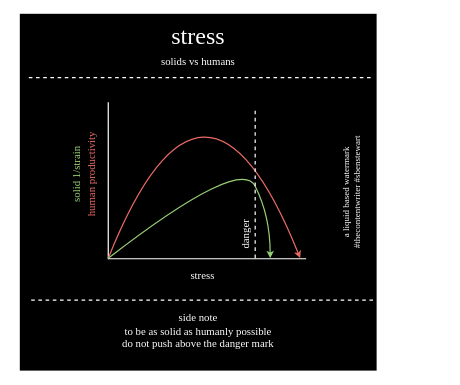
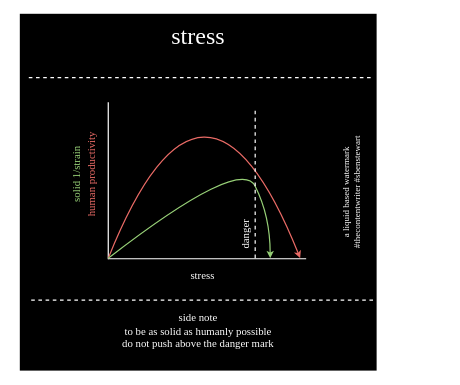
  <mxCell id="0" />
  <mxCell id="1" parent="0" />
  <mxCell id="2" value="" style="whiteSpace=wrap;html=1;aspect=fixed;strokeWidth=5;fontFamily=xkcd;fillColor=#000000;strokeColor=#FFFFFF;" parent="1" vertex="1"><mxGeometry x="30" y="20" width="600" height="600" as="geometry" /></mxCell>
  <mxCell id="3" value="&lt;font&gt;&lt;span style=&quot;font-size: 40px&quot;&gt;&lt;font color=&quot;#ffffff&quot;&gt;stress&lt;/font&gt;&lt;/span&gt;&lt;br&gt;&lt;/font&gt;" style="text;html=1;strokeColor=none;fillColor=none;align=center;verticalAlign=middle;whiteSpace=wrap;rounded=0;fontFamily=xkcd;" parent="1" vertex="1"><mxGeometry x="45" y="48" width="570" height="22" as="geometry" /></mxCell>
- <mxCell id="4" value="&lt;font&gt;&lt;span style=&quot;font-size: 18px&quot;&gt;&lt;font color=&quot;#ffffff&quot;&gt;solids vs humans&lt;/font&gt;&lt;/span&gt;&lt;br&gt;&lt;/font&gt;" style="text;html=1;strokeColor=none;fillColor=none;align=center;verticalAlign=middle;whiteSpace=wrap;rounded=0;fontFamily=xkcd;" parent="1" vertex="1"><mxGeometry x="30" y="92" width="600" height="20" as="geometry" /></mxCell>
  <mxCell id="5" value="" style="endArrow=none;dashed=1;html=1;strokeWidth=2;strokeColor=#FFFFFF;" parent="1" edge="1"><mxGeometry width="50" height="50" relative="1" as="geometry"><mxPoint x="617.5" y="129" as="sourcePoint" /><mxPoint x="42.5" y="129" as="targetPoint" /></mxGeometry></mxCell>
  <mxCell id="6" value="" style="endArrow=none;dashed=1;html=1;strokeWidth=2;strokeColor=#FFFFFF;" parent="1" edge="1"><mxGeometry width="50" height="50" relative="1" as="geometry"><mxPoint x="621.5" y="500" as="sourcePoint" /><mxPoint x="46.5" y="500" as="targetPoint" /></mxGeometry></mxCell>
  <mxCell id="7" value="&lt;font style=&quot;font-size: 18px&quot;&gt;&lt;font color=&quot;#ffffff&quot; style=&quot;font-size: 18px&quot;&gt;&lt;span&gt;side note&lt;br&gt;to be as solid as humanly possible&lt;br&gt;do not push above the danger mark&lt;/span&gt;&lt;/font&gt;&lt;br&gt;&lt;/font&gt;" style="text;html=1;strokeColor=none;fillColor=none;align=center;verticalAlign=middle;whiteSpace=wrap;rounded=0;fontFamily=xkcd;" parent="1" vertex="1"><mxGeometry x="30" y="512" width="600" height="80" as="geometry" /></mxCell>
  <mxCell id="8" style="edgeStyle=orthogonalEdgeStyle;rounded=0;orthogonalLoop=1;jettySize=auto;html=1;exitX=0.5;exitY=1;exitDx=0;exitDy=0;strokeWidth=2;" parent="1" edge="1"><mxGeometry relative="1" as="geometry"><mxPoint x="481" y="381" as="sourcePoint" /><mxPoint x="481" y="381" as="targetPoint" /></mxGeometry></mxCell>
  <mxCell id="9" value="&lt;font style=&quot;font-size: 15px&quot;&gt;&lt;font color=&quot;#ffffff&quot;&gt;a liquid based watermark&lt;br&gt;#thecontentwriter #sbenstewart&lt;/font&gt;&lt;br&gt;&lt;/font&gt;" style="text;html=1;strokeColor=none;fillColor=none;align=center;verticalAlign=middle;whiteSpace=wrap;rounded=0;rotation=-90;fontFamily=xkcd;" parent="1" vertex="1"><mxGeometry x="425" y="310" width="320" height="20" as="geometry" /></mxCell>
  <mxCell id="10" value="" style="endArrow=none;html=1;strokeWidth=2;strokeColor=#FFFFFF;fontColor=#FFFFFF;endFill=0;" edge="1" parent="1"><mxGeometry width="50" height="50" relative="1" as="geometry"><mxPoint x="180" y="431.6" as="sourcePoint" /><mxPoint x="180" y="170" as="targetPoint" /></mxGeometry></mxCell>
  <mxCell id="11" value="" style="endArrow=none;html=1;strokeWidth=2;strokeColor=#FFFFFF;fontColor=#FFFFFF;endFill=0;" edge="1" parent="1"><mxGeometry width="50" height="50" relative="1" as="geometry"><mxPoint x="180" y="431" as="sourcePoint" /><mxPoint x="510" y="431" as="targetPoint" /></mxGeometry></mxCell>
  <mxCell id="12" value="&lt;font style=&quot;font-size: 18px&quot;&gt;stress&lt;br&gt;&lt;/font&gt;" style="text;html=1;fillColor=none;align=center;verticalAlign=middle;whiteSpace=wrap;rounded=0;fontFamily=xkcd;fontColor=#FFFFFF;" vertex="1" parent="1"><mxGeometry x="250" y="440" width="175" height="40" as="geometry" /></mxCell>
  <mxCell id="13" value="&lt;font style=&quot;font-size: 18px&quot;&gt;&lt;font color=&quot;#97d077&quot;&gt;solid 1/strain&lt;/font&gt;&lt;br&gt;&lt;/font&gt;" style="text;html=1;fillColor=none;align=center;verticalAlign=middle;whiteSpace=wrap;rounded=0;fontFamily=xkcd;rotation=-90;fontColor=#FFFFFF;" vertex="1" parent="1"><mxGeometry x="40" y="270" width="175" height="40" as="geometry" /></mxCell>
  <mxCell id="14" value="&lt;font style=&quot;font-size: 18px&quot;&gt;&lt;font color=&quot;#ea6b66&quot;&gt;human productivity&lt;/font&gt;&lt;br&gt;&lt;/font&gt;" style="text;html=1;fillColor=none;align=center;verticalAlign=middle;whiteSpace=wrap;rounded=0;fontFamily=xkcd;rotation=-90;fontColor=#FFFFFF;" vertex="1" parent="1"><mxGeometry x="20" y="270" width="265" height="40" as="geometry" /></mxCell>
  <mxCell id="15" value="" style="curved=1;endArrow=classic;html=1;strokeWidth=2;endFill=1;strokeColor=#EA6B66;" edge="1" parent="1"><mxGeometry width="50" height="50" relative="1" as="geometry"><mxPoint x="180" y="430" as="sourcePoint" /><mxPoint x="500" y="430" as="targetPoint" /><Array as="points"><mxPoint x="340" y="30" /></Array></mxGeometry></mxCell>
  <mxCell id="16" value="" style="curved=1;endArrow=classic;html=1;strokeWidth=2;fontColor=#FFFFFF;strokeColor=#97D077;" edge="1" parent="1"><mxGeometry width="50" height="50" relative="1" as="geometry"><mxPoint x="180" y="430" as="sourcePoint" /><mxPoint x="450" y="430" as="targetPoint" /><Array as="points"><mxPoint x="400" y="260" /><mxPoint x="450" y="360" /></Array></mxGeometry></mxCell>
  <mxCell id="17" value="" style="endArrow=none;dashed=1;html=1;strokeWidth=2;strokeColor=#FFFFFF;fontColor=#FFFFFF;" edge="1" parent="1"><mxGeometry width="50" height="50" relative="1" as="geometry"><mxPoint x="425" y="430" as="sourcePoint" /><mxPoint x="425" y="180" as="targetPoint" /></mxGeometry></mxCell>
  <mxCell id="18" value="&lt;div style=&quot;text-align: right&quot;&gt;&lt;span style=&quot;font-size: 18px&quot;&gt;danger&lt;/span&gt;&lt;/div&gt;" style="text;html=1;fillColor=none;align=center;verticalAlign=middle;whiteSpace=wrap;rounded=0;fontFamily=xkcd;rotation=-90;fontColor=#FFFFFF;" vertex="1" parent="1"><mxGeometry x="350" y="370" width="120" height="40" as="geometry" /></mxCell>
